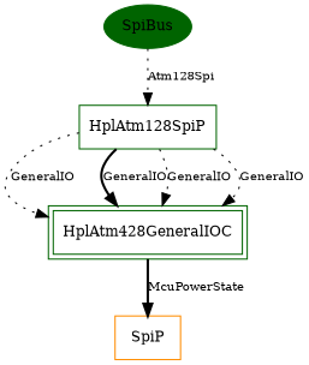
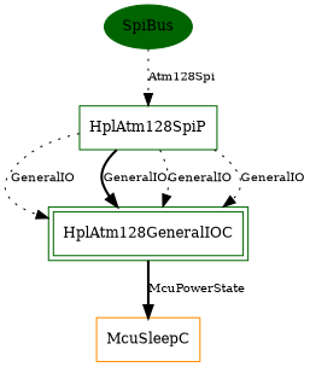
  digraph {
    node [color=darkgreen fontsize=12 shape=box]
    edge [fontsize=10 style=dotted]
    n1 [label=SpiBus shape=ellipse style=filled]
    HplAtm128SpiP
-   HplAtm128GeneralIOC [peripheries=2 label=HplAtm428GeneralIOC]
-   McuSleepC [color=darkorange label=SpiP]
+   HplAtm128GeneralIOC [peripheries=2]
+   McuSleepC [color=darkorange]
    n1 -> HplAtm128SpiP [label=Atm128Spi]
    HplAtm128SpiP -> HplAtm128GeneralIOC [label=GeneralIO]
    HplAtm128SpiP -> HplAtm128GeneralIOC [label=GeneralIO style=bold]
    HplAtm128SpiP -> HplAtm128GeneralIOC [label=GeneralIO]
    HplAtm128SpiP -> HplAtm128GeneralIOC [label=GeneralIO]
    HplAtm128GeneralIOC -> McuSleepC [label=McuPowerState style=bold]
  }
